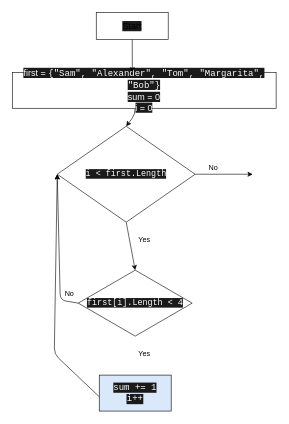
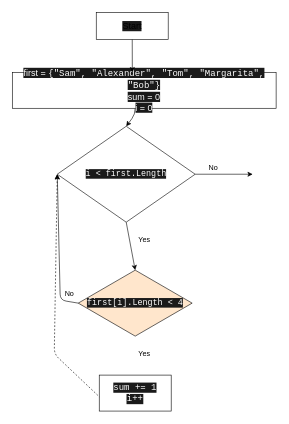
  <mxCell id="0" />
  <mxCell id="1" parent="0" />
  <mxCell id="2" style="edgeStyle=none;html=1;entryX=0.5;entryY=0;entryDx=0;entryDy=0;" edge="1" parent="1" target="6"><mxGeometry relative="1" as="geometry"><mxPoint x="225" y="160" as="sourcePoint" /><Array as="points"><mxPoint x="225" y="190" /></Array></mxGeometry></mxCell>
  <mxCell id="3" value="&lt;font style=&quot;font-size: 15px ; background-color: rgb(26 , 26 , 26)&quot; color=&quot;#ffffff&quot;&gt;first =&amp;nbsp;&lt;span style=&quot;font-family: &amp;#34;consolas&amp;#34; , &amp;#34;courier new&amp;#34; , monospace&quot;&gt;{&lt;/span&gt;&lt;span style=&quot;font-family: &amp;#34;consolas&amp;#34; , &amp;#34;courier new&amp;#34; , monospace&quot;&gt;&quot;Sam&quot;&lt;/span&gt;&lt;span style=&quot;font-family: &amp;#34;consolas&amp;#34; , &amp;#34;courier new&amp;#34; , monospace&quot;&gt;, &lt;/span&gt;&lt;span style=&quot;font-family: &amp;#34;consolas&amp;#34; , &amp;#34;courier new&amp;#34; , monospace&quot;&gt;&quot;Alexander&quot;&lt;/span&gt;&lt;span style=&quot;font-family: &amp;#34;consolas&amp;#34; , &amp;#34;courier new&amp;#34; , monospace&quot;&gt;, &lt;/span&gt;&lt;span style=&quot;font-family: &amp;#34;consolas&amp;#34; , &amp;#34;courier new&amp;#34; , monospace&quot;&gt;&quot;Tom&quot;&lt;/span&gt;&lt;span style=&quot;font-family: &amp;#34;consolas&amp;#34; , &amp;#34;courier new&amp;#34; , monospace&quot;&gt;, &lt;/span&gt;&lt;span style=&quot;font-family: &amp;#34;consolas&amp;#34; , &amp;#34;courier new&amp;#34; , monospace&quot;&gt;&quot;Margarita&quot;&lt;/span&gt;&lt;span style=&quot;font-family: &amp;#34;consolas&amp;#34; , &amp;#34;courier new&amp;#34; , monospace&quot;&gt;, &lt;/span&gt;&lt;span style=&quot;font-family: &amp;#34;consolas&amp;#34; , &amp;#34;courier new&amp;#34; , monospace&quot;&gt;&quot;Bob&quot;&lt;/span&gt;&lt;span style=&quot;font-family: &amp;#34;consolas&amp;#34; , &amp;#34;courier new&amp;#34; , monospace&quot;&gt;}&lt;/span&gt;&lt;br&gt;sum = 0&lt;br&gt;i = 0&lt;/font&gt;" style="rounded=0;whiteSpace=wrap;html=1;align=center;" vertex="1" parent="1"><mxGeometry x="20" y="120" width="440" height="60" as="geometry" /></mxCell>
  <mxCell id="4" style="edgeStyle=none;html=1;exitX=0.5;exitY=1;exitDx=0;exitDy=0;entryX=0.5;entryY=0;entryDx=0;entryDy=0;" edge="1" parent="1" source="6" target="8"><mxGeometry relative="1" as="geometry"><Array as="points" /></mxGeometry></mxCell>
  <mxCell id="5" style="edgeStyle=none;html=1;entryX=0;entryY=0.5;entryDx=0;entryDy=0;" edge="1" parent="1" source="6"><mxGeometry relative="1" as="geometry"><mxPoint x="421" y="290" as="targetPoint" /></mxGeometry></mxCell>
  <mxCell id="6" value="&lt;div style=&quot;font-family: &amp;#34;consolas&amp;#34; , &amp;#34;courier new&amp;#34; , monospace ; font-size: 14px ; line-height: 19px&quot;&gt;&lt;div style=&quot;font-family: &amp;#34;consolas&amp;#34; , &amp;#34;courier new&amp;#34; , monospace ; line-height: 19px&quot;&gt;&lt;font color=&quot;#ffffff&quot; style=&quot;background-color: rgb(26 , 26 , 26)&quot;&gt;i &amp;lt; first.Length&lt;/font&gt;&lt;/div&gt;&lt;/div&gt;" style="rhombus;whiteSpace=wrap;html=1;" vertex="1" parent="1"><mxGeometry x="95" y="210" width="230" height="160" as="geometry" /></mxCell>
- <mxCell id="7" style="edgeStyle=none;html=1;exitX=0.017;exitY=0.633;exitDx=0;exitDy=0;entryX=0;entryY=0.5;entryDx=0;entryDy=0;exitPerimeter=0;" edge="1" parent="1" source="10" target="6"><mxGeometry relative="1" as="geometry"><mxPoint x="80" y="320" as="targetPoint" /><Array as="points"><mxPoint x="90" y="590" /></Array></mxGeometry></mxCell>
- <mxCell id="8" value="&lt;div style=&quot;font-family: &amp;#34;consolas&amp;#34; , &amp;#34;courier new&amp;#34; , monospace ; font-size: 14px ; line-height: 19px&quot;&gt;&lt;span style=&quot;background-color: rgb(26 , 26 , 26)&quot;&gt;&lt;font color=&quot;#ffffff&quot;&gt;first[i].Length &amp;lt; 4&lt;/font&gt;&lt;/span&gt;&lt;/div&gt;" style="rhombus;whiteSpace=wrap;html=1;" vertex="1" parent="1"><mxGeometry x="130" y="450" width="190" height="110" as="geometry" /></mxCell>
+ <mxCell id="7" style="edgeStyle=none;html=1;exitX=0.017;exitY=0.633;exitDx=0;exitDy=0;entryX=0;entryY=0.5;entryDx=0;entryDy=0;exitPerimeter=0;dashed=1;" edge="1" parent="1" source="10" target="6"><mxGeometry relative="1" as="geometry"><mxPoint x="80" y="320" as="targetPoint" /><Array as="points"><mxPoint x="90" y="590" /></Array></mxGeometry></mxCell>
+ <mxCell id="8" value="&lt;div style=&quot;font-family: &amp;#34;consolas&amp;#34; , &amp;#34;courier new&amp;#34; , monospace ; font-size: 14px ; line-height: 19px&quot;&gt;&lt;span style=&quot;background-color: rgb(26 , 26 , 26)&quot;&gt;&lt;font color=&quot;#ffffff&quot;&gt;first[i].Length &amp;lt; 4&lt;/font&gt;&lt;/span&gt;&lt;/div&gt;" style="rhombus;whiteSpace=wrap;html=1;fillColor=#ffe6cc;" vertex="1" parent="1"><mxGeometry x="130" y="450" width="190" height="110" as="geometry" /></mxCell>
  <mxCell id="9" style="edgeStyle=none;html=1;exitX=0;exitY=0.5;exitDx=0;exitDy=0;entryX=0;entryY=0.5;entryDx=0;entryDy=0;" edge="1" parent="1" source="8" target="6"><mxGeometry relative="1" as="geometry"><Array as="points"><mxPoint x="100" y="500" /></Array></mxGeometry></mxCell>
- <mxCell id="10" value="&lt;div style=&quot;font-family: &amp;#34;consolas&amp;#34; , &amp;#34;courier new&amp;#34; , monospace ; line-height: 19px ; font-size: 15px&quot;&gt;&lt;span style=&quot;background-color: rgb(26 , 26 , 26)&quot;&gt;&lt;font color=&quot;#ffffff&quot; style=&quot;font-size: 15px&quot;&gt;sum += 1&lt;/font&gt;&lt;/span&gt;&lt;/div&gt;&lt;div style=&quot;font-family: &amp;#34;consolas&amp;#34; , &amp;#34;courier new&amp;#34; , monospace ; line-height: 19px ; font-size: 15px&quot;&gt;&lt;span style=&quot;background-color: rgb(26 , 26 , 26)&quot;&gt;&lt;font color=&quot;#ffffff&quot; style=&quot;font-size: 15px&quot;&gt;i++&lt;/font&gt;&lt;/span&gt;&lt;/div&gt;" style="rounded=0;whiteSpace=wrap;html=1;fillColor=#dae8fc;" vertex="1" parent="1"><mxGeometry x="165" y="625" width="120" height="60" as="geometry" /></mxCell>
+ <mxCell id="10" value="&lt;div style=&quot;font-family: &amp;#34;consolas&amp;#34; , &amp;#34;courier new&amp;#34; , monospace ; line-height: 19px ; font-size: 15px&quot;&gt;&lt;span style=&quot;background-color: rgb(26 , 26 , 26)&quot;&gt;&lt;font color=&quot;#ffffff&quot; style=&quot;font-size: 15px&quot;&gt;sum += 1&lt;/font&gt;&lt;/span&gt;&lt;/div&gt;&lt;div style=&quot;font-family: &amp;#34;consolas&amp;#34; , &amp;#34;courier new&amp;#34; , monospace ; line-height: 19px ; font-size: 15px&quot;&gt;&lt;span style=&quot;background-color: rgb(26 , 26 , 26)&quot;&gt;&lt;font color=&quot;#ffffff&quot; style=&quot;font-size: 15px&quot;&gt;i++&lt;/font&gt;&lt;/span&gt;&lt;/div&gt;" style="rounded=0;whiteSpace=wrap;html=1;" vertex="1" parent="1"><mxGeometry x="165" y="625" width="120" height="60" as="geometry" /></mxCell>
  <mxCell id="11" value="Yes" style="text;html=1;align=center;verticalAlign=middle;resizable=0;points=[];autosize=1;strokeColor=none;fillColor=none;" vertex="1" parent="1"><mxGeometry x="220" y="390" width="40" height="20" as="geometry" /></mxCell>
  <mxCell id="12" value="No" style="text;html=1;align=center;verticalAlign=middle;resizable=0;points=[];autosize=1;strokeColor=none;fillColor=none;" vertex="1" parent="1"><mxGeometry x="340" y="270" width="30" height="20" as="geometry" /></mxCell>
  <mxCell id="13" value="Yes" style="text;html=1;align=center;verticalAlign=middle;resizable=0;points=[];autosize=1;strokeColor=none;fillColor=none;" vertex="1" parent="1"><mxGeometry x="220" y="580" width="40" height="20" as="geometry" /></mxCell>
  <mxCell id="14" value="No" style="text;html=1;align=center;verticalAlign=middle;resizable=0;points=[];autosize=1;strokeColor=none;fillColor=none;" vertex="1" parent="1"><mxGeometry x="100" y="480" width="30" height="20" as="geometry" /></mxCell>
  <mxCell id="15" style="edgeStyle=none;html=1;entryX=0.455;entryY=0;entryDx=0;entryDy=0;entryPerimeter=0;" edge="1" parent="1" source="16" target="3"><mxGeometry relative="1" as="geometry" /></mxCell>
  <mxCell id="16" value="&lt;font style=&quot;font-size: 15px ; background-color: rgb(26 , 26 , 26)&quot;&gt;Start&lt;/font&gt;" style="rounded=0;whiteSpace=wrap;html=1;" vertex="1" parent="1"><mxGeometry x="160" y="20" width="120" height="45" as="geometry" /></mxCell>
